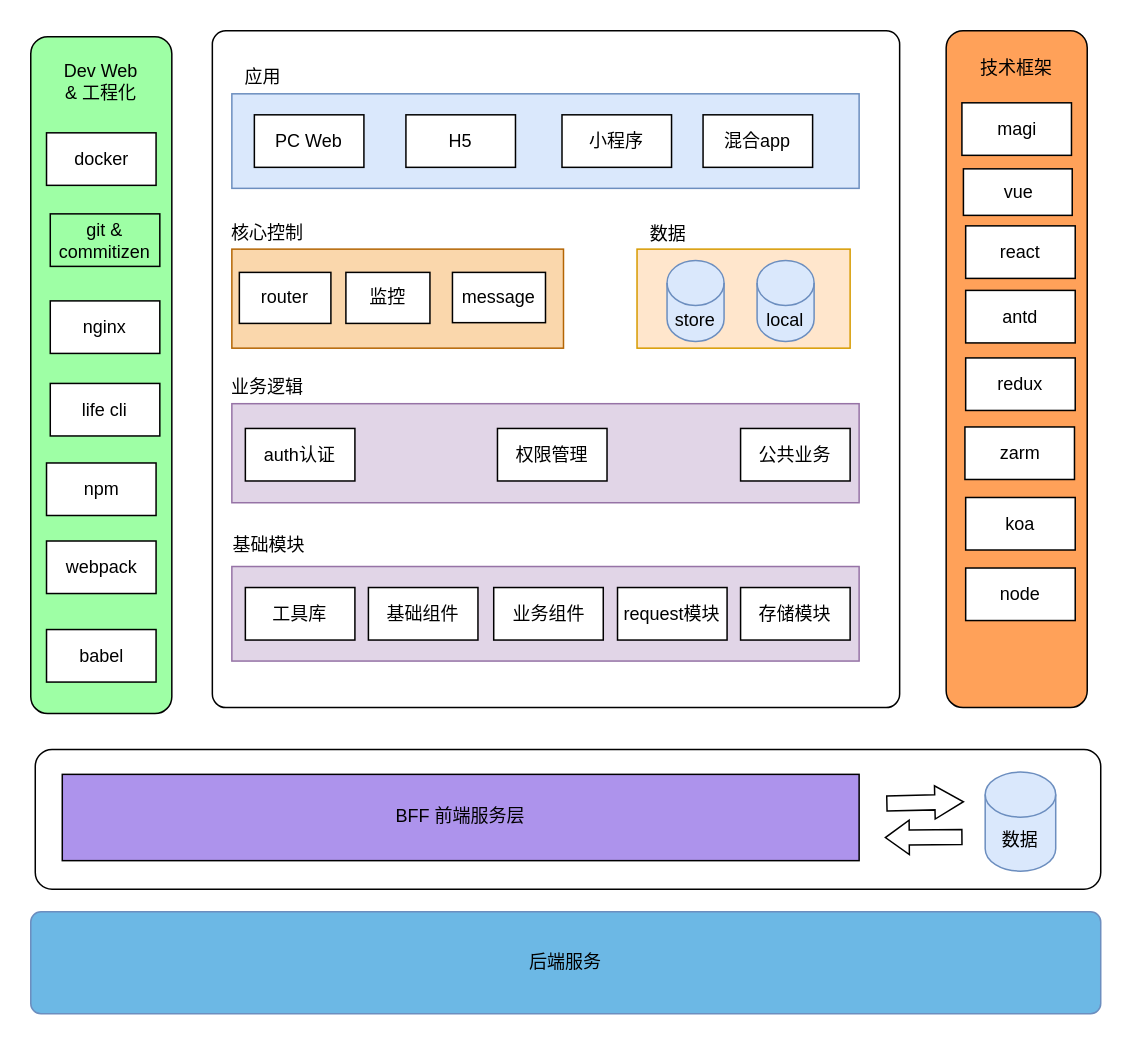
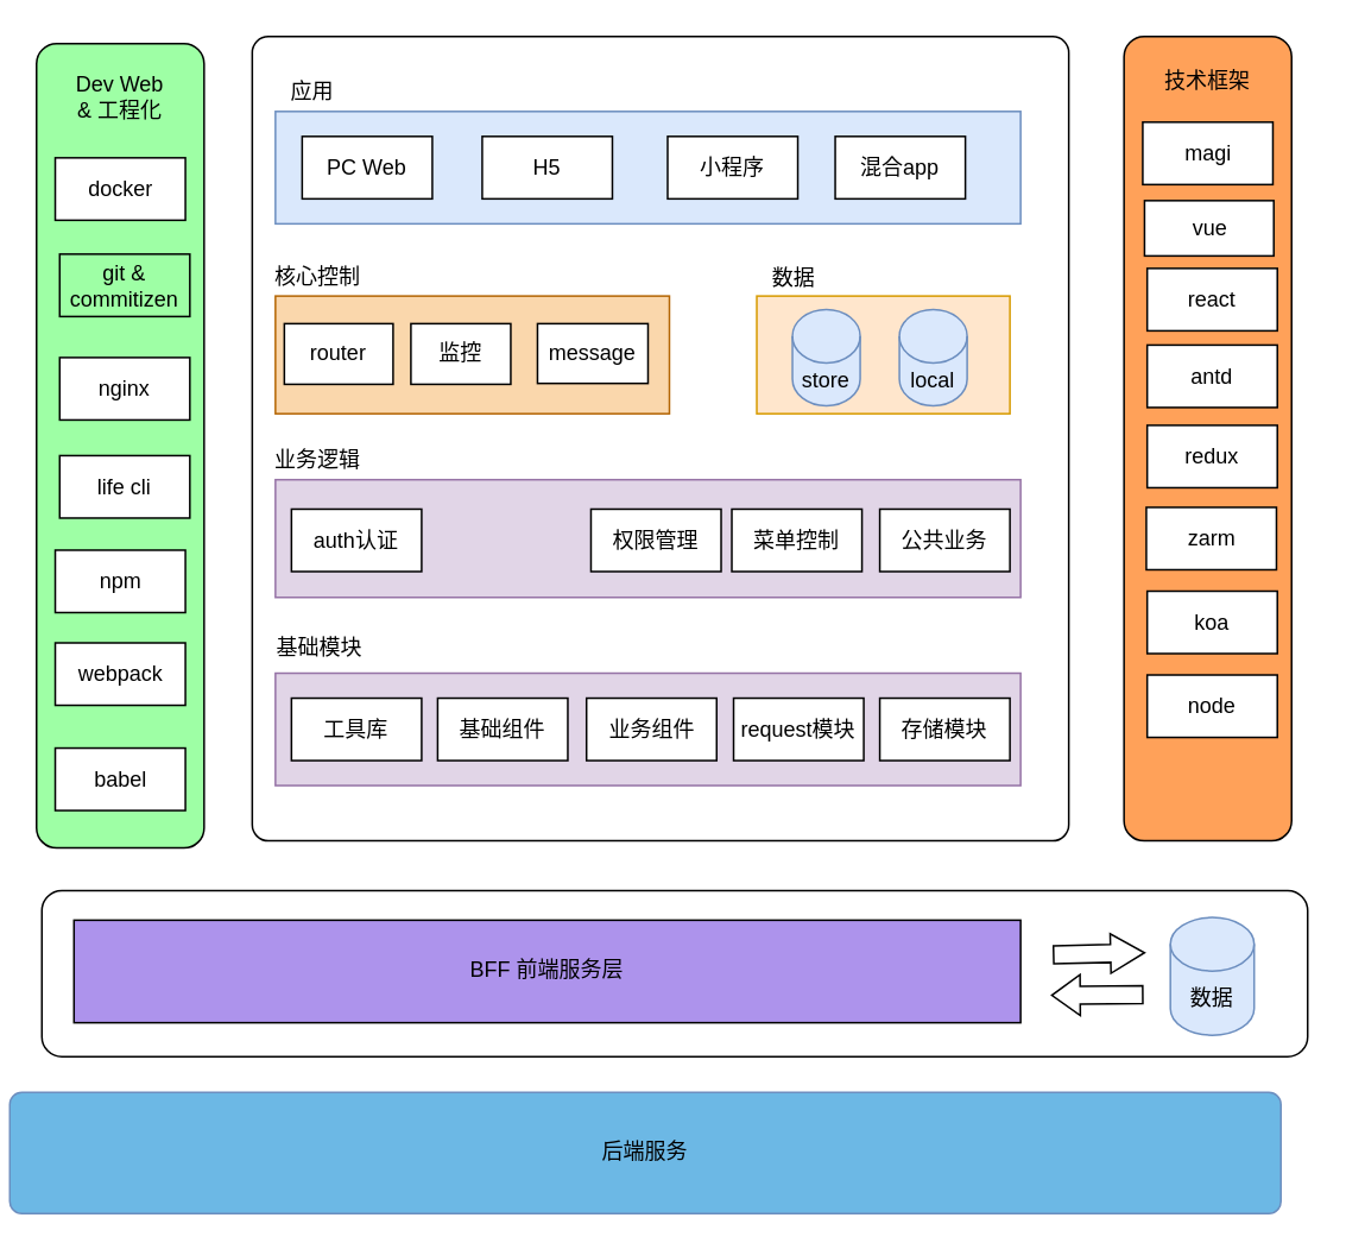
  <mxCell id="0" />
  <mxCell id="1" parent="0" />
  <mxCell id="2" value="" style="rounded=1;whiteSpace=wrap;html=1;arcSize=2;" parent="1" vertex="1"><mxGeometry x="141" y="20" width="458" height="451" as="geometry" /></mxCell>
  <mxCell id="3" value="" style="rounded=1;whiteSpace=wrap;html=1;arcSize=12;fillColor=#FFA159;" parent="1" vertex="1"><mxGeometry x="630" y="20" width="94" height="451" as="geometry" /></mxCell>
  <mxCell id="4" value="" style="rounded=1;whiteSpace=wrap;html=1;arcSize=12;" parent="1" vertex="1"><mxGeometry x="23" y="499" width="710" height="93" as="geometry" /></mxCell>
  <mxCell id="5" value="BFF 前端服务层" style="rounded=0;whiteSpace=wrap;html=1;fillColor=#ad93ec;" parent="1" vertex="1"><mxGeometry x="41" y="515.5" width="531" height="57.5" as="geometry" /></mxCell>
  <mxCell id="6" value="" style="shape=flexArrow;endArrow=classic;html=1;rounded=0;exitX=1;exitY=0.25;exitDx=0;exitDy=0;entryX=0;entryY=0.25;entryDx=0;entryDy=0;endWidth=11.183;endSize=6.017;" parent="1" edge="1"><mxGeometry width="50" height="50" relative="1" as="geometry"><mxPoint x="590" y="534.875" as="sourcePoint" /><mxPoint x="642" y="533.75" as="targetPoint" /></mxGeometry></mxCell>
  <mxCell id="7" value="" style="shape=flexArrow;endArrow=classic;html=1;rounded=0;exitX=0;exitY=0.75;exitDx=0;exitDy=0;entryX=1;entryY=0.75;entryDx=0;entryDy=0;endWidth=11.828;endSize=4.966;" parent="1" edge="1"><mxGeometry width="50" height="50" relative="1" as="geometry"><mxPoint x="641" y="557.25" as="sourcePoint" /><mxPoint x="589" y="557.625" as="targetPoint" /></mxGeometry></mxCell>
  <mxCell id="8" value="数据" style="shape=cylinder3;whiteSpace=wrap;html=1;boundedLbl=1;backgroundOutline=1;size=15;fillColor=#dae8fc;strokeColor=#6c8ebf;" parent="1" vertex="1"><mxGeometry x="656" y="514" width="47" height="66" as="geometry" /></mxCell>
- <mxCell id="9" value="后端服务" style="rounded=1;whiteSpace=wrap;html=1;arcSize=10;fillColor=#6cb8e5;strokeColor=#6c8ebf;" parent="1" vertex="1"><mxGeometry x="20" y="607" width="713" height="68" as="geometry" /></mxCell>
+ <mxCell id="9" value="后端服务" style="rounded=1;whiteSpace=wrap;html=1;arcSize=10;fillColor=#6cb8e5;strokeColor=#6c8ebf;" parent="1" vertex="1"><mxGeometry x="5" y="612" width="713" height="68" as="geometry" /></mxCell>
  <mxCell id="10" value="magi" style="rounded=0;whiteSpace=wrap;html=1;" parent="1" vertex="1"><mxGeometry x="640.5" y="68" width="73" height="35" as="geometry" /></mxCell>
  <mxCell id="11" value="react" style="rounded=0;whiteSpace=wrap;html=1;" parent="1" vertex="1"><mxGeometry x="643" y="150" width="73" height="35" as="geometry" /></mxCell>
  <mxCell id="12" value="antd" style="rounded=0;whiteSpace=wrap;html=1;" parent="1" vertex="1"><mxGeometry x="643" y="193" width="73" height="35" as="geometry" /></mxCell>
  <mxCell id="13" value="redux" style="rounded=0;whiteSpace=wrap;html=1;" parent="1" vertex="1"><mxGeometry x="643" y="238" width="73" height="35" as="geometry" /></mxCell>
  <mxCell id="14" value="zarm" style="rounded=0;whiteSpace=wrap;html=1;" parent="1" vertex="1"><mxGeometry x="642.5" y="284" width="73" height="35" as="geometry" /></mxCell>
  <mxCell id="15" value="koa" style="rounded=0;whiteSpace=wrap;html=1;" parent="1" vertex="1"><mxGeometry x="643" y="331" width="73" height="35" as="geometry" /></mxCell>
  <mxCell id="16" value="node&lt;br&gt;" style="rounded=0;whiteSpace=wrap;html=1;" parent="1" vertex="1"><mxGeometry x="643" y="378" width="73" height="35" as="geometry" /></mxCell>
  <mxCell id="17" value="技术框架" style="text;html=1;strokeColor=none;fillColor=none;align=center;verticalAlign=middle;whiteSpace=wrap;rounded=0;" parent="1" vertex="1"><mxGeometry x="647" y="30" width="60" height="30" as="geometry" /></mxCell>
  <mxCell id="18" value="" style="rounded=1;whiteSpace=wrap;html=1;arcSize=12;fillColor=#9EFFA5;" parent="1" vertex="1"><mxGeometry x="20" y="24" width="94" height="451" as="geometry" /></mxCell>
  <mxCell id="19" value="Dev Web &amp;amp; 工程化" style="text;html=1;strokeColor=none;fillColor=none;align=center;verticalAlign=middle;whiteSpace=wrap;rounded=0;" parent="1" vertex="1"><mxGeometry x="37" y="39" width="60" height="30" as="geometry" /></mxCell>
  <mxCell id="20" value="docker" style="rounded=0;whiteSpace=wrap;html=1;" parent="1" vertex="1"><mxGeometry x="30.5" y="88" width="73" height="35" as="geometry" /></mxCell>
  <mxCell id="21" value="git &amp;amp; commitizen" style="rounded=0;whiteSpace=wrap;html=1;fillColor=#9effa5;" parent="1" vertex="1"><mxGeometry x="33" y="142" width="73" height="35" as="geometry" /></mxCell>
  <mxCell id="22" value="nginx" style="rounded=0;whiteSpace=wrap;html=1;" parent="1" vertex="1"><mxGeometry x="33" y="200" width="73" height="35" as="geometry" /></mxCell>
  <mxCell id="23" value="life cli" style="rounded=0;whiteSpace=wrap;html=1;" parent="1" vertex="1"><mxGeometry x="33" y="255" width="73" height="35" as="geometry" /></mxCell>
  <mxCell id="24" value="webpack" style="rounded=0;whiteSpace=wrap;html=1;" parent="1" vertex="1"><mxGeometry x="30.5" y="360" width="73" height="35" as="geometry" /></mxCell>
  <mxCell id="25" value="npm" style="rounded=0;whiteSpace=wrap;html=1;" parent="1" vertex="1"><mxGeometry x="30.5" y="308" width="73" height="35" as="geometry" /></mxCell>
  <mxCell id="26" value="babel" style="rounded=0;whiteSpace=wrap;html=1;" parent="1" vertex="1"><mxGeometry x="30.5" y="419" width="73" height="35" as="geometry" /></mxCell>
  <mxCell id="27" value="" style="rounded=0;whiteSpace=wrap;html=1;fillColor=#dae8fc;strokeColor=#6c8ebf;" parent="1" vertex="1"><mxGeometry x="154" y="62" width="418" height="63" as="geometry" /></mxCell>
  <mxCell id="28" value="应用" style="text;html=1;strokeColor=none;fillColor=none;align=center;verticalAlign=middle;whiteSpace=wrap;rounded=0;" parent="1" vertex="1"><mxGeometry x="145" y="36" width="60" height="30" as="geometry" /></mxCell>
  <mxCell id="29" value="PC Web" style="rounded=0;whiteSpace=wrap;html=1;" parent="1" vertex="1"><mxGeometry x="169" y="76" width="73" height="35" as="geometry" /></mxCell>
  <mxCell id="30" value="H5" style="rounded=0;whiteSpace=wrap;html=1;" parent="1" vertex="1"><mxGeometry x="270" y="76" width="73" height="35" as="geometry" /></mxCell>
  <mxCell id="31" value="小程序" style="rounded=0;whiteSpace=wrap;html=1;" parent="1" vertex="1"><mxGeometry x="374" y="76" width="73" height="35" as="geometry" /></mxCell>
  <mxCell id="32" value="混合app" style="rounded=0;whiteSpace=wrap;html=1;" parent="1" vertex="1"><mxGeometry x="468" y="76" width="73" height="35" as="geometry" /></mxCell>
  <mxCell id="33" value="" style="rounded=0;whiteSpace=wrap;html=1;fillColor=#fad7ac;strokeColor=#b46504;" parent="1" vertex="1"><mxGeometry x="154" y="165.5" width="221" height="66" as="geometry" /></mxCell>
  <mxCell id="34" value="核心控制" style="text;html=1;strokeColor=none;fillColor=none;align=center;verticalAlign=middle;whiteSpace=wrap;rounded=0;" parent="1" vertex="1"><mxGeometry x="148" y="138.5" width="60" height="33" as="geometry" /></mxCell>
  <mxCell id="35" value="" style="rounded=0;whiteSpace=wrap;html=1;fillColor=#e1d5e7;strokeColor=#9673a6;" parent="1" vertex="1"><mxGeometry x="154" y="377" width="418" height="63" as="geometry" /></mxCell>
  <mxCell id="36" value="基础模块" style="text;html=1;strokeColor=none;fillColor=none;align=center;verticalAlign=middle;whiteSpace=wrap;rounded=0;" parent="1" vertex="1"><mxGeometry x="149" y="346" width="60" height="33" as="geometry" /></mxCell>
  <mxCell id="37" value="" style="rounded=0;whiteSpace=wrap;html=1;fillColor=#e1d5e7;strokeColor=#9673a6;" parent="1" vertex="1"><mxGeometry x="154" y="268.5" width="418" height="66" as="geometry" /></mxCell>
  <mxCell id="38" value="业务逻辑" style="text;html=1;strokeColor=none;fillColor=none;align=center;verticalAlign=middle;whiteSpace=wrap;rounded=0;" parent="1" vertex="1"><mxGeometry x="148" y="241.5" width="60" height="33" as="geometry" /></mxCell>
  <mxCell id="39" value="工具库" style="rounded=0;whiteSpace=wrap;html=1;" parent="1" vertex="1"><mxGeometry x="163" y="391" width="73" height="35" as="geometry" /></mxCell>
  <mxCell id="40" value="基础组件" style="rounded=0;whiteSpace=wrap;html=1;" parent="1" vertex="1"><mxGeometry x="245" y="391" width="73" height="35" as="geometry" /></mxCell>
  <mxCell id="41" value="业务组件" style="rounded=0;whiteSpace=wrap;html=1;" parent="1" vertex="1"><mxGeometry x="328.5" y="391" width="73" height="35" as="geometry" /></mxCell>
  <mxCell id="42" value="request模块" style="rounded=0;whiteSpace=wrap;html=1;" parent="1" vertex="1"><mxGeometry x="411" y="391" width="73" height="35" as="geometry" /></mxCell>
  <mxCell id="43" value="存储模块" style="rounded=0;whiteSpace=wrap;html=1;" parent="1" vertex="1"><mxGeometry x="493" y="391" width="73" height="35" as="geometry" /></mxCell>
  <mxCell id="44" value="" style="rounded=0;whiteSpace=wrap;html=1;fillColor=#ffe6cc;strokeColor=#d79b00;" parent="1" vertex="1"><mxGeometry x="424" y="165.5" width="142" height="66" as="geometry" /></mxCell>
  <mxCell id="45" value="数据" style="text;html=1;strokeColor=none;fillColor=none;align=center;verticalAlign=middle;whiteSpace=wrap;rounded=0;" parent="1" vertex="1"><mxGeometry x="415" y="139.5" width="60" height="33" as="geometry" /></mxCell>
  <mxCell id="46" value="auth认证" style="rounded=0;whiteSpace=wrap;html=1;" parent="1" vertex="1"><mxGeometry x="163" y="285" width="73" height="35" as="geometry" /></mxCell>
  <mxCell id="47" value="权限管理" style="rounded=0;whiteSpace=wrap;html=1;" parent="1" vertex="1"><mxGeometry x="331" y="285" width="73" height="35" as="geometry" /></mxCell>
+ <mxCell id="48" value="菜单控制" style="rounded=0;whiteSpace=wrap;html=1;" parent="1" vertex="1"><mxGeometry x="410" y="285" width="73" height="35" as="geometry" /></mxCell>
  <mxCell id="49" value="公共业务" style="rounded=0;whiteSpace=wrap;html=1;" parent="1" vertex="1"><mxGeometry x="493" y="285" width="73" height="35" as="geometry" /></mxCell>
  <mxCell id="50" value="store" style="shape=cylinder3;whiteSpace=wrap;html=1;boundedLbl=1;backgroundOutline=1;size=15;fillColor=#dae8fc;strokeColor=#6c8ebf;" parent="1" vertex="1"><mxGeometry x="444" y="173" width="38" height="54" as="geometry" /></mxCell>
  <mxCell id="51" value="local" style="shape=cylinder3;whiteSpace=wrap;html=1;boundedLbl=1;backgroundOutline=1;size=15;fillColor=#dae8fc;strokeColor=#6c8ebf;" parent="1" vertex="1"><mxGeometry x="504" y="173" width="38" height="54" as="geometry" /></mxCell>
  <mxCell id="52" value="router" style="rounded=0;whiteSpace=wrap;html=1;" parent="1" vertex="1"><mxGeometry x="159" y="181" width="61" height="34" as="geometry" /></mxCell>
  <mxCell id="53" value="监控" style="rounded=0;whiteSpace=wrap;html=1;" parent="1" vertex="1"><mxGeometry x="230" y="181" width="56" height="34" as="geometry" /></mxCell>
  <mxCell id="54" value="message" style="rounded=0;whiteSpace=wrap;html=1;" parent="1" vertex="1"><mxGeometry x="301" y="181" width="62" height="33.5" as="geometry" /></mxCell>
  <mxCell id="55" value="vue" style="rounded=0;whiteSpace=wrap;html=1;" vertex="1" parent="1"><mxGeometry x="641.5" y="112" width="72.5" height="31" as="geometry" /></mxCell>
